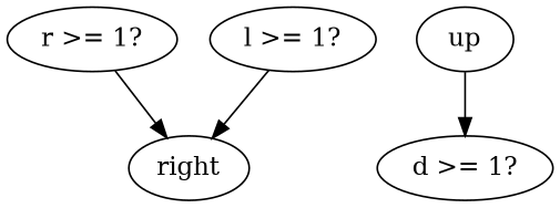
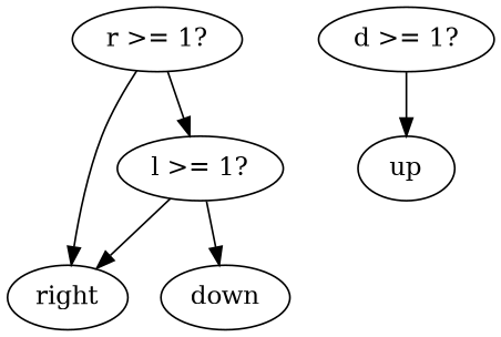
  digraph {
    n1 [label="r >= 1?"]
    n2 [label="l >= 1?"]
    n3 [label=right]
    n4 [label="d >= 1?"]
    n5 [label=up]
+   n6 [label=down]
+   n1 -> n2
    n1 -> n3
    n2 -> n3
-   n5 -> n4
+   n2 -> n6
+   n4 -> n5
  }
